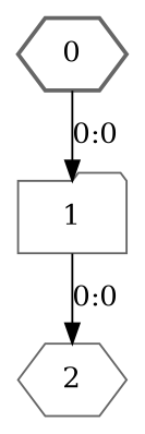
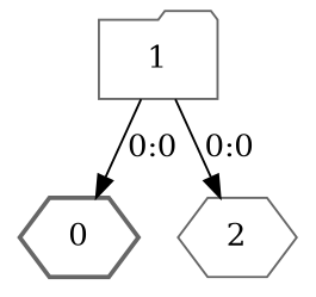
  digraph {
    nodesep=0.25
    rankdir=TB
    ranksep=0.4
    node [color=gray40 fontsize=14 shape=hexagon style=solid]
    edge [fontsize=14]
    n1 [label=0 style=bold]
    n2 [label=1 shape=folder]
    n3 [label=2]
-   n1 -> n2 [label="0:0"]
+   n2 -> n1 [label="0:0"]
    n2 -> n3 [label="0:0"]
  }
